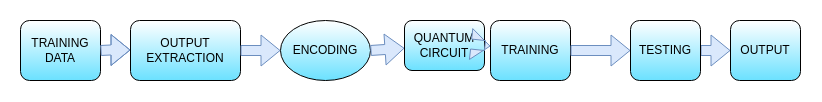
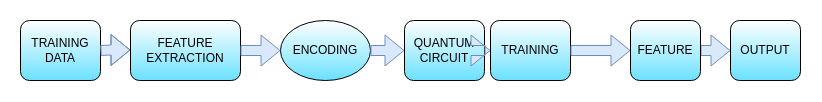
  <mxCell id="0" />
  <mxCell id="1" parent="0" />
  <mxCell id="2" value="TRAINING DATA" style="rounded=1;whiteSpace=wrap;html=1;gradientColor=#6BE1FF;" vertex="1" parent="1"><mxGeometry x="20" y="20" width="80" height="60" as="geometry" /></mxCell>
- <mxCell id="3" value="OUTPUT EXTRACTION" style="rounded=1;whiteSpace=wrap;html=1;gradientColor=#6BE1FF;" vertex="1" parent="1"><mxGeometry x="130" y="20" width="110" height="60" as="geometry" /></mxCell>
+ <mxCell id="3" value="FEATURE EXTRACTION" style="rounded=1;whiteSpace=wrap;html=1;gradientColor=#6BE1FF;" vertex="1" parent="1"><mxGeometry x="130" y="20" width="110" height="60" as="geometry" /></mxCell>
  <mxCell id="4" value="" style="shape=flexArrow;endArrow=classic;html=1;rounded=0;exitX=1;exitY=0.5;exitDx=0;exitDy=0;fillColor=#dae8fc;strokeColor=#6c8ebf;" edge="1" parent="1" source="14"><mxGeometry width="50" height="50" relative="1" as="geometry"><mxPoint x="640" y="300" as="sourcePoint" /><mxPoint x="730" y="50" as="targetPoint" /></mxGeometry></mxCell>
  <mxCell id="5" value="" style="shape=flexArrow;endArrow=classic;html=1;rounded=0;fillColor=#dae8fc;strokeColor=#6c8ebf;" edge="1" parent="1"><mxGeometry width="50" height="50" relative="1" as="geometry"><mxPoint x="100" y="50" as="sourcePoint" /><mxPoint x="130" y="49.5" as="targetPoint" /><Array as="points"><mxPoint x="110" y="49.5" /></Array></mxGeometry></mxCell>
  <mxCell id="6" value="" style="shape=flexArrow;endArrow=classic;html=1;rounded=0;exitX=1;exitY=0.5;exitDx=0;exitDy=0;fillColor=#dae8fc;strokeColor=#6c8ebf;" edge="1" parent="1" source="3" target="7"><mxGeometry width="50" height="50" relative="1" as="geometry"><mxPoint x="280" y="50" as="sourcePoint" /><mxPoint x="360" y="50" as="targetPoint" /></mxGeometry></mxCell>
  <mxCell id="7" value="ENCODING" style="ellipse;whiteSpace=wrap;html=1;gradientColor=#6BE1FF;" vertex="1" parent="1"><mxGeometry x="280" y="20" width="90" height="60" as="geometry" /></mxCell>
  <mxCell id="8" value="" style="shape=flexArrow;endArrow=classic;html=1;rounded=0;exitX=1;exitY=0.5;exitDx=0;exitDy=0;fillColor=#dae8fc;strokeColor=#6c8ebf;" edge="1" parent="1" source="7" target="9"><mxGeometry width="50" height="50" relative="1" as="geometry"><mxPoint x="404" y="50" as="sourcePoint" /><mxPoint x="530" y="50" as="targetPoint" /></mxGeometry></mxCell>
- <mxCell id="9" value="QUANTUM CIRCUIT" style="rounded=1;whiteSpace=wrap;html=1;gradientColor=#6BE1FF;" vertex="1" parent="1"><mxGeometry x="404" y="20" width="80" height="50" as="geometry" /></mxCell>
+ <mxCell id="9" value="QUANTUM CIRCUIT" style="rounded=1;whiteSpace=wrap;html=1;gradientColor=#6BE1FF;" vertex="1" parent="1"><mxGeometry x="404" y="20" width="80" height="60" as="geometry" /></mxCell>
  <mxCell id="10" value="" style="shape=flexArrow;endArrow=classic;html=1;rounded=0;exitX=1;exitY=0.5;exitDx=0;exitDy=0;" edge="1" parent="1" source="14"><mxGeometry width="50" height="50" relative="1" as="geometry"><mxPoint x="520" y="50" as="sourcePoint" /><mxPoint x="670" y="50" as="targetPoint" /></mxGeometry></mxCell>
  <mxCell id="11" value="" style="shape=flexArrow;endArrow=classic;html=1;rounded=0;exitX=1;exitY=0.5;exitDx=0;exitDy=0;fillColor=#dae8fc;strokeColor=#6c8ebf;" edge="1" parent="1" source="9" target="12"><mxGeometry width="50" height="50" relative="1" as="geometry"><mxPoint x="520" y="50" as="sourcePoint" /><mxPoint x="700" y="50" as="targetPoint" /></mxGeometry></mxCell>
  <mxCell id="12" value="TRAINING" style="rounded=1;whiteSpace=wrap;html=1;gradientColor=#6BE1FF;" vertex="1" parent="1"><mxGeometry x="490" y="20" width="80" height="60" as="geometry" /></mxCell>
  <mxCell id="13" value="" style="shape=flexArrow;endArrow=classic;html=1;rounded=0;exitX=1;exitY=0.5;exitDx=0;exitDy=0;fillColor=#dae8fc;strokeColor=#6c8ebf;" edge="1" parent="1" source="12" target="14"><mxGeometry width="50" height="50" relative="1" as="geometry"><mxPoint x="600" y="50" as="sourcePoint" /><mxPoint x="670" y="50" as="targetPoint" /></mxGeometry></mxCell>
- <mxCell id="14" value="TESTING" style="rounded=1;whiteSpace=wrap;html=1;gradientColor=#6BE1FF;" vertex="1" parent="1"><mxGeometry x="630" y="20" width="70" height="60" as="geometry" /></mxCell>
+ <mxCell id="14" value="FEATURE" style="rounded=1;whiteSpace=wrap;html=1;gradientColor=#6BE1FF;" vertex="1" parent="1"><mxGeometry x="630" y="20" width="70" height="60" as="geometry" /></mxCell>
  <mxCell id="15" value="" style="shape=flexArrow;endArrow=classic;html=1;rounded=0;exitX=1;exitY=0.5;exitDx=0;exitDy=0;" edge="1" parent="1" source="16"><mxGeometry width="50" height="50" relative="1" as="geometry"><mxPoint x="620" y="50" as="sourcePoint" /><mxPoint x="770" y="50" as="targetPoint" /></mxGeometry></mxCell>
  <mxCell id="16" value="OUTPUT" style="rounded=1;whiteSpace=wrap;html=1;gradientColor=#6BE1FF;" vertex="1" parent="1"><mxGeometry x="730" y="20" width="70" height="60" as="geometry" /></mxCell>
